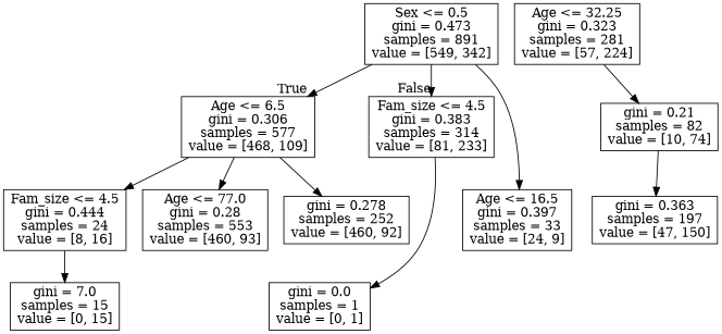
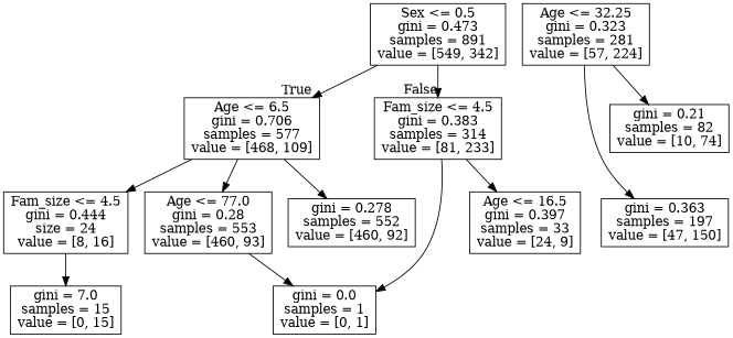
  digraph {
    node [shape=box]
    n1 [label="Sex <= 0.5\ngini = 0.473\nsamples = 891\nvalue = [549, 342]"]
-   n2 [label="Age <= 6.5\ngini = 0.306\nsamples = 577\nvalue = [468, 109]"]
+   n2 [label="Age <= 6.5\ngini = 0.706\nsamples = 577\nvalue = [468, 109]"]
    n3 [label="Fam_size <= 4.5\ngini = 0.383\nsamples = 314\nvalue = [81, 233]"]
-   n4 [label="Fam_size <= 4.5\ngini = 0.444\nsamples = 24\nvalue = [8, 16]"]
+   n4 [label="Fam_size <= 4.5\ngini = 0.444\nsize = 24\nvalue = [8, 16]"]
    n5 [label="Age <= 77.0\ngini = 0.28\nsamples = 553\nvalue = [460, 93]"]
-   n6 [label="gini = 0.278\nsamples = 252\nvalue = [460, 92]"]
+   n6 [label="gini = 0.278\nsamples = 552\nvalue = [460, 92]"]
    n7 [label="gini = 0.0\nsamples = 1\nvalue = [0, 1]"]
    n8 [label="Age <= 16.5\ngini = 0.397\nsamples = 33\nvalue = [24, 9]"]
    n9 [label="gini = 7.0\nsamples = 15\nvalue = [0, 15]"]
    n10 [label="Age <= 32.25\ngini = 0.323\nsamples = 281\nvalue = [57, 224]"]
    n11 [label="gini = 0.363\nsamples = 197\nvalue = [47, 150]"]
    n12 [label="gini = 0.21\nsamples = 82\nvalue = [10, 74]"]
    n1 -> n2 [headlabel=True labelangle=45 labeldistance=2.5]
    n1 -> n3 [headlabel=False labelangle=-45 labeldistance=2.5]
    n2 -> n4
    n2 -> n5
    n2 -> n6
    n3 -> n7
-   n1 -> n8
+   n3 -> n8
    n4 -> n9
-   n12 -> n11
+   n5 -> n7
+   n10 -> n11
    n10 -> n12
  }
